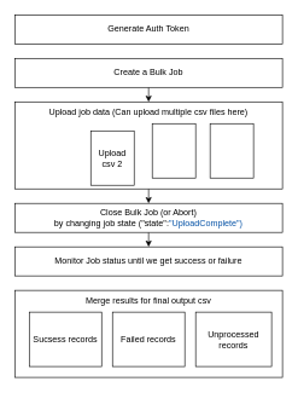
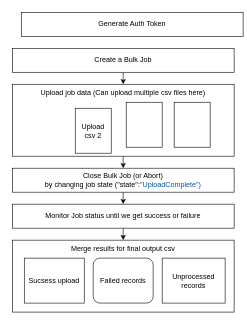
  <mxCell id="0" />
  <mxCell id="1" parent="0" />
- <mxCell id="2" value="Generate Auth Token" style="rounded=0;whiteSpace=wrap;html=1;" parent="1" vertex="1"><mxGeometry x="20" y="20" width="370" height="40" as="geometry" /></mxCell>
+ <mxCell id="2" value="Generate Auth Token" style="rounded=0;whiteSpace=wrap;html=1;" parent="1" vertex="1"><mxGeometry x="35" y="20" width="370" height="40" as="geometry" /></mxCell>
  <mxCell id="3" style="edgeStyle=orthogonalEdgeStyle;rounded=0;orthogonalLoop=1;jettySize=auto;html=1;exitX=0.5;exitY=1;exitDx=0;exitDy=0;entryX=0.5;entryY=0;entryDx=0;entryDy=0;" parent="1" source="4" target="6" edge="1"><mxGeometry relative="1" as="geometry" /></mxCell>
  <mxCell id="4" value="Create a Bulk Job" style="rounded=0;whiteSpace=wrap;html=1;" parent="1" vertex="1"><mxGeometry x="20" y="80" width="370" height="40" as="geometry" /></mxCell>
  <mxCell id="5" style="edgeStyle=orthogonalEdgeStyle;rounded=0;orthogonalLoop=1;jettySize=auto;html=1;exitX=0.5;exitY=1;exitDx=0;exitDy=0;entryX=0.5;entryY=0;entryDx=0;entryDy=0;" parent="1" source="6" target="11" edge="1"><mxGeometry relative="1" as="geometry" /></mxCell>
  <mxCell id="6" value="Upload job data (Can upload multiple csv files here)" style="rounded=0;whiteSpace=wrap;html=1;align=center;verticalAlign=top;horizontal=1;" parent="1" vertex="1"><mxGeometry x="20" y="140" width="370" height="120" as="geometry" /></mxCell>
  <mxCell id="7" value="Upload csv 2" style="rounded=0;whiteSpace=wrap;html=1;" parent="1" vertex="1"><mxGeometry x="125" y="180" width="60" height="75" as="geometry" /></mxCell>
  <mxCell id="8" value="" style="rounded=0;whiteSpace=wrap;html=1;" parent="1" vertex="1"><mxGeometry x="210" y="170" width="60" height="75" as="geometry" /></mxCell>
  <mxCell id="9" value="" style="rounded=0;whiteSpace=wrap;html=1;" parent="1" vertex="1"><mxGeometry x="290" y="170" width="60" height="75" as="geometry" /></mxCell>
  <mxCell id="10" style="edgeStyle=orthogonalEdgeStyle;rounded=0;orthogonalLoop=1;jettySize=auto;html=1;exitX=0.5;exitY=1;exitDx=0;exitDy=0;entryX=0.5;entryY=0;entryDx=0;entryDy=0;" parent="1" source="11" target="13" edge="1"><mxGeometry relative="1" as="geometry" /></mxCell>
  <mxCell id="11" value="Close Bulk Job (or Abort)&lt;br&gt;by changing job state (&lt;span style=&quot;background-color: rgb(255, 255, 254);&quot;&gt;&quot;state&quot;:&lt;/span&gt;&lt;span style=&quot;color: rgb(4, 81, 165);&quot;&gt;&quot;UploadComplete&quot;)&lt;/span&gt;" style="rounded=0;whiteSpace=wrap;html=1;" parent="1" vertex="1"><mxGeometry x="20" y="280" width="370" height="40" as="geometry" /></mxCell>
+ <mxCell id="12" style="edgeStyle=orthogonalEdgeStyle;rounded=0;orthogonalLoop=1;jettySize=auto;html=1;exitX=0.5;exitY=1;exitDx=0;exitDy=0;entryX=0.5;entryY=0;entryDx=0;entryDy=0;" parent="1" source="13" target="14" edge="1"><mxGeometry relative="1" as="geometry" /></mxCell>
  <mxCell id="13" value="Monitor Job status until we get success or failure" style="rounded=0;whiteSpace=wrap;html=1;" parent="1" vertex="1"><mxGeometry x="20" y="340" width="370" height="40" as="geometry" /></mxCell>
  <mxCell id="14" value="Merge results for final output csv" style="rounded=0;whiteSpace=wrap;html=1;align=center;verticalAlign=top;horizontal=1;" parent="1" vertex="1"><mxGeometry x="20" y="400" width="370" height="120" as="geometry" /></mxCell>
- <mxCell id="15" value="Sucsess records" style="rounded=0;whiteSpace=wrap;html=1;" parent="1" vertex="1"><mxGeometry x="40" y="430" width="100" height="75" as="geometry" /></mxCell>
- <mxCell id="16" value="Failed records" style="rounded=0;whiteSpace=wrap;html=1;" parent="1" vertex="1"><mxGeometry x="155" y="430" width="100" height="75" as="geometry" /></mxCell>
+ <mxCell id="15" value="Sucsess upload" style="rounded=0;whiteSpace=wrap;html=1;" parent="1" vertex="1"><mxGeometry x="40" y="430" width="100" height="75" as="geometry" /></mxCell>
+ <mxCell id="16" value="Failed records" style="whiteSpace=wrap;html=1;rounded=1;" parent="1" vertex="1"><mxGeometry x="155" y="430" width="100" height="75" as="geometry" /></mxCell>
  <mxCell id="17" value="Unprocessed records" style="rounded=0;whiteSpace=wrap;html=1;" parent="1" vertex="1"><mxGeometry x="270" y="430" width="105" height="75" as="geometry" /></mxCell>
